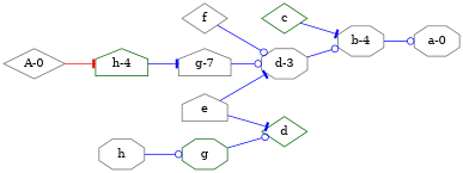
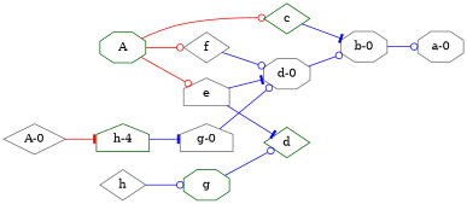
  digraph {
    rankdir=LR
    node [color=gray40 shape=octagon]
    edge [arrowhead=odot color=blue]
+   A [color=darkgreen]
    f [shape=diamond]
    c [color=darkgreen shape=diamond]
    e [shape=house]
-   "d-0" [label="d-3"]
-   "b-0" [label="b-4"]
+   "d-0"
+   "b-0"
    d [color=darkgreen shape=diamond]
    "a-0"
    g [color=darkgreen]
-   h
+   h [shape=diamond]
    n11 [color=darkgreen label="h-4" shape=house]
-   "g-0" [shape=house label="g-7"]
+   "g-0" [shape=house]
    "A-0" [shape=diamond]
+   A -> f [color=red]
+   A -> c [color=red]
+   A -> e [color=red]
    f -> "d-0"
    c -> "b-0" [arrowhead=tee]
    e -> "d-0" [arrowhead=tee]
    e -> d [arrowhead=tee]
    "d-0" -> "b-0"
    "b-0" -> "a-0"
    g -> d
    h -> g
    n11 -> "g-0" [arrowhead=tee]
    "g-0" -> "d-0"
    "A-0" -> n11 [arrowhead=tee color=red]
  }
